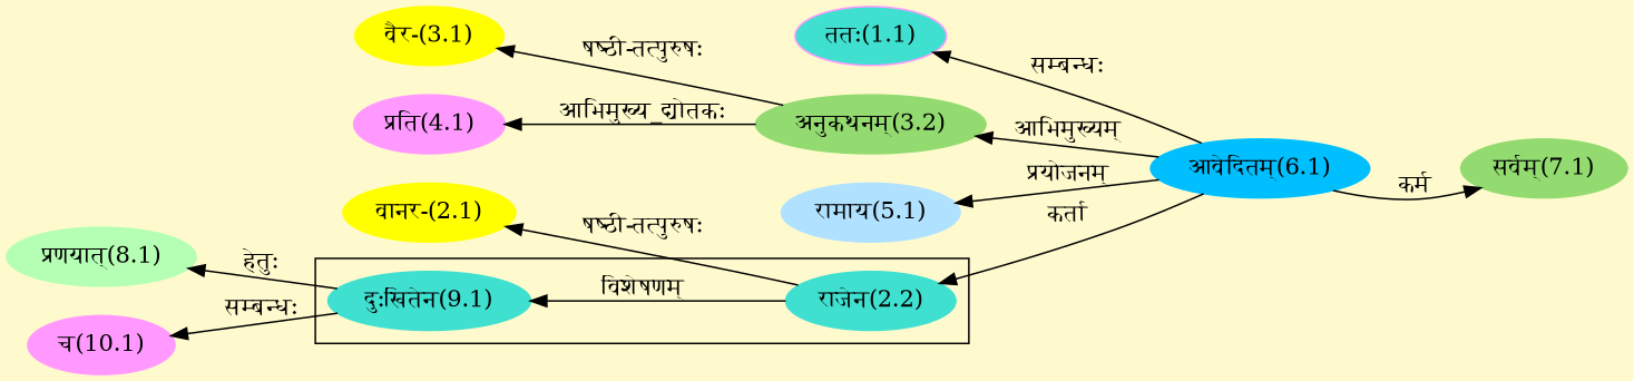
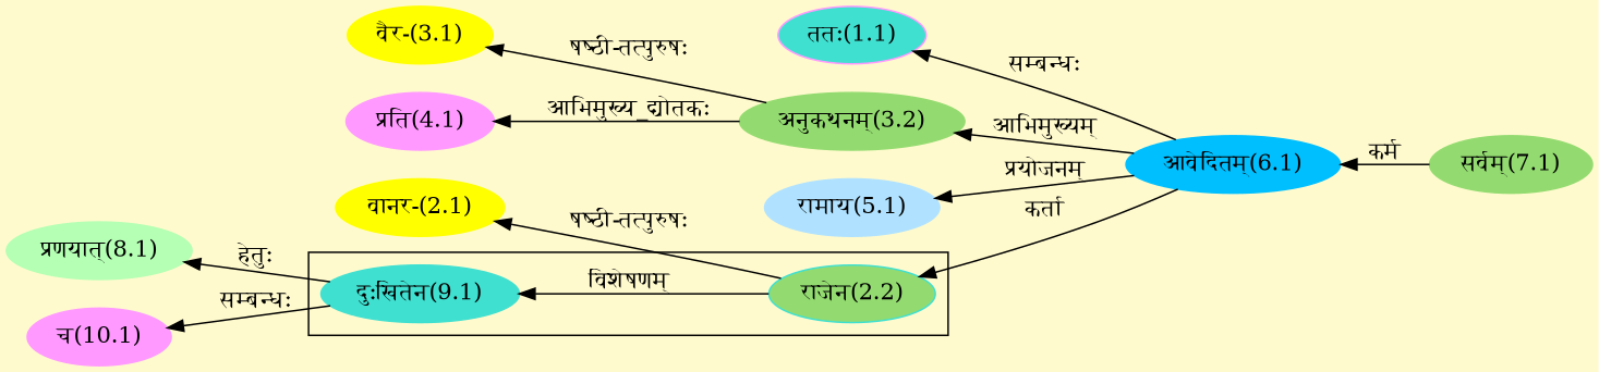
  digraph {
    bgcolor=lemonchiffon1
    compound=true
    rankdir=LR
    node [color="#FF99FF" style=filled]
    edge [dir=back]
    n1 [color="#40E0D0" label="दुःखितेन(9.1)"]
-   n2 [color="#40E0D0" label="राजेन(2.2)"]
+   n2 [color="#40E0D0" label="राजेन(2.2)" fillcolor="#93DB70"]
    n3 [color="#00BFFF" label="आवेदितम्(6.1)"]
    n4 [fillcolor="#40E0D0" label="ततः(1.1)"]
    n5 [color="#FFFF00" label="वानर-(2.1)"]
    n6 [color="#FFFF00" label="वैर-(3.1)"]
    n7 [color="#93DB70" label="अनुकथनम्(3.2)"]
    n8 [label="प्रति(4.1)"]
    n9 [color="#B0E2FF" label="रामाय(5.1)"]
    n10 [color="#93DB70" label="सर्वम्(7.1)"]
    n11 [color="#B4FFB4" label="प्रणयात्(8.1)"]
    n12 [label="च(10.1)"]
    subgraph cluster_1 {
      n1
      n2
    }
    n1 -> n2 [label="विशेषणम्"]
    n2 -> n3 [label="कर्ता"]
    n4 -> n3 [label="सम्बन्धः"]
    n5 -> n2 [label="षष्ठी-तत्पुरुषः"]
    n6 -> n7 [label="षष्ठी-तत्पुरुषः"]
    n7 -> n3 [label="आभिमुख्यम्"]
    n8 -> n7 [label="आभिमुख्य_द्योतकः"]
    n9 -> n3 [label="प्रयोजनम्"]
-   n10 -> n3 [label="कर्म"]
+   n3 -> n10 [label="कर्म"]
    n11 -> n1 [label="हेतुः"]
    n12 -> n1 [label="सम्बन्धः"]
  }
